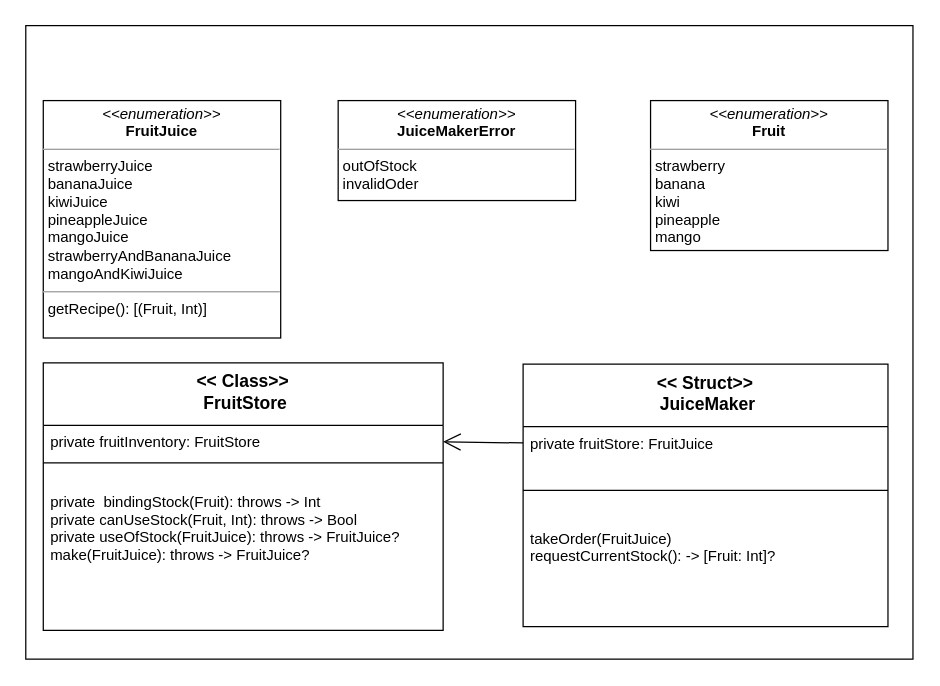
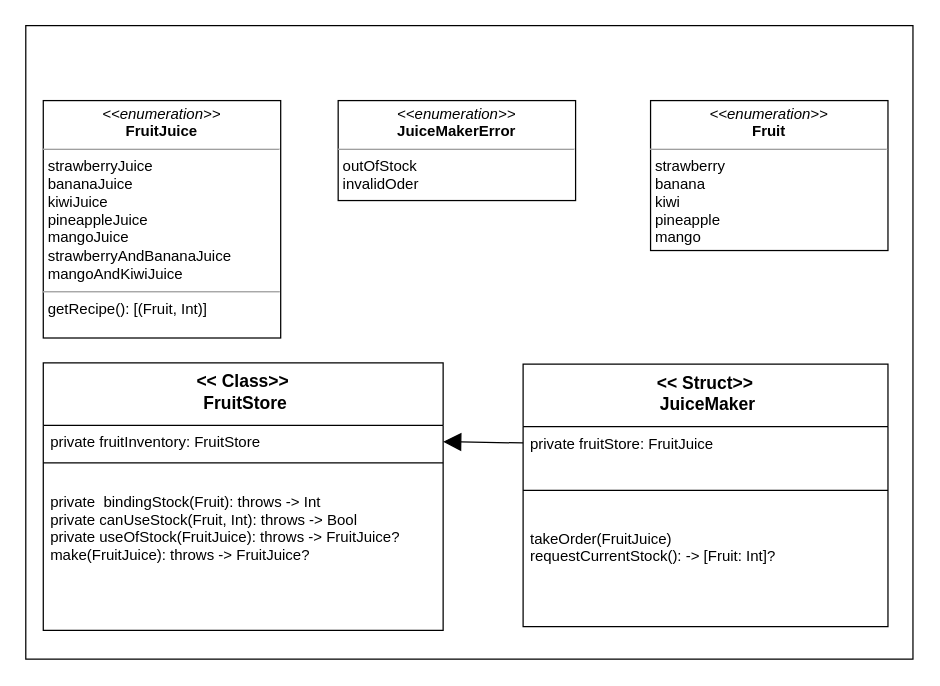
  <mxCell id="0" />
  <mxCell id="1" parent="0" />
  <mxCell id="2" value="" style="rounded=0;whiteSpace=wrap;html=1;fontSize=14;" parent="1" vertex="1"><mxGeometry x="20" y="20" width="710" height="507" as="geometry" /></mxCell>
  <mxCell id="3" value="&lt;&lt; Class&gt;&gt;&#10; FruitStore" style="swimlane;fontStyle=1;align=center;verticalAlign=top;childLayout=stackLayout;horizontal=1;startSize=50;horizontalStack=0;resizeParent=1;resizeParentMax=0;resizeLast=0;collapsible=1;marginBottom=0;fontSize=14;" parent="1" vertex="1"><mxGeometry x="34" y="290" width="320" height="214" as="geometry" /></mxCell>
  <mxCell id="4" value="private fruitInventory: FruitStore" style="text;strokeColor=none;fillColor=none;align=left;verticalAlign=top;spacingLeft=4;spacingRight=4;overflow=hidden;rotatable=0;points=[[0,0.5],[1,0.5]];portConstraint=eastwest;" parent="3" vertex="1"><mxGeometry y="50" width="320" height="26" as="geometry" /></mxCell>
  <mxCell id="5" value="" style="line;strokeWidth=1;fillColor=none;align=left;verticalAlign=middle;spacingTop=-1;spacingLeft=3;spacingRight=3;rotatable=0;labelPosition=right;points=[];portConstraint=eastwest;" parent="3" vertex="1"><mxGeometry y="76" width="320" height="8" as="geometry" /></mxCell>
  <mxCell id="6" value="&#10;private  bindingStock(Fruit): throws -&gt; Int&#10;private canUseStock(Fruit, Int): throws -&gt; Bool&#10;private useOfStock(FruitJuice): throws -&gt; FruitJuice?&#10;make(FruitJuice): throws -&gt; FruitJuice?&#10;&#10;&#10;&#10;" style="text;strokeColor=none;fillColor=none;align=left;verticalAlign=top;spacingLeft=4;spacingRight=4;overflow=hidden;rotatable=0;points=[[0,0.5],[1,0.5]];portConstraint=eastwest;" parent="3" vertex="1"><mxGeometry y="84" width="320" height="130" as="geometry" /></mxCell>
- <mxCell id="7" value="" style="endArrow=open;endFill=1;endSize=12;html=1;rounded=0;fontSize=14;entryX=1;entryY=0.5;entryDx=0;entryDy=0;exitX=0;exitY=0.5;exitDx=0;exitDy=0;" parent="1" source="10" target="4" edge="1"><mxGeometry width="160" relative="1" as="geometry"><mxPoint x="474" y="353" as="sourcePoint" /><mxPoint x="204" y="440" as="targetPoint" /></mxGeometry></mxCell>
+ <mxCell id="7" value="" style="endArrow=block;endFill=1;endSize=12;html=1;rounded=0;fontSize=14;entryX=1;entryY=0.5;entryDx=0;entryDy=0;exitX=0;exitY=0.5;exitDx=0;exitDy=0;" parent="1" source="10" target="4" edge="1"><mxGeometry width="160" relative="1" as="geometry"><mxPoint x="474" y="353" as="sourcePoint" /><mxPoint x="204" y="440" as="targetPoint" /></mxGeometry></mxCell>
  <mxCell id="8" value="&lt;p style=&quot;margin: 0px ; margin-top: 4px ; text-align: center&quot;&gt;&lt;i&gt;&amp;lt;&amp;lt;enumeration&amp;gt;&amp;gt;&lt;/i&gt;&lt;br&gt;&lt;b&gt;Fruit&lt;/b&gt;&lt;/p&gt;&lt;hr size=&quot;1&quot;&gt;&lt;p style=&quot;margin: 0px ; margin-left: 4px&quot;&gt;strawberry&lt;/p&gt;&lt;p style=&quot;margin: 0px ; margin-left: 4px&quot;&gt;banana&lt;/p&gt;&lt;p style=&quot;margin: 0px ; margin-left: 4px&quot;&gt;kiwi&lt;/p&gt;&lt;p style=&quot;margin: 0px ; margin-left: 4px&quot;&gt;pineapple&lt;/p&gt;&lt;p style=&quot;margin: 0px ; margin-left: 4px&quot;&gt;mango&lt;br&gt;&lt;/p&gt;&lt;hr size=&quot;1&quot;&gt;&lt;p style=&quot;margin: 0px ; margin-left: 4px&quot;&gt;&lt;br&gt;&lt;/p&gt;" style="verticalAlign=top;align=left;overflow=fill;fontSize=12;fontFamily=Helvetica;html=1;" parent="1" vertex="1"><mxGeometry x="520" y="80" width="190" height="120" as="geometry" /></mxCell>
  <mxCell id="9" value="&lt;&lt; Struct&gt;&gt;&#10; JuiceMaker&#10;&#10;" style="swimlane;fontStyle=1;align=center;verticalAlign=top;childLayout=stackLayout;horizontal=1;startSize=50;horizontalStack=0;resizeParent=1;resizeParentMax=0;resizeLast=0;collapsible=1;marginBottom=0;fontSize=14;" parent="1" vertex="1"><mxGeometry x="418" y="291" width="292" height="210" as="geometry" /></mxCell>
  <mxCell id="10" value="private fruitStore: FruitJuice" style="text;strokeColor=none;fillColor=none;align=left;verticalAlign=top;spacingLeft=4;spacingRight=4;overflow=hidden;rotatable=0;points=[[0,0.5],[1,0.5]];portConstraint=eastwest;" parent="9" vertex="1"><mxGeometry y="50" width="292" height="26" as="geometry" /></mxCell>
  <mxCell id="11" value="" style="line;strokeWidth=1;fillColor=none;align=left;verticalAlign=middle;spacingTop=-1;spacingLeft=3;spacingRight=3;rotatable=0;labelPosition=right;points=[];portConstraint=eastwest;" parent="9" vertex="1"><mxGeometry y="76" width="292" height="50" as="geometry" /></mxCell>
  <mxCell id="12" value="takeOrder(FruitJuice)&#10;requestCurrentStock(): -&gt; [Fruit: Int]? &#10;" style="text;strokeColor=none;fillColor=none;align=left;verticalAlign=top;spacingLeft=4;spacingRight=4;overflow=hidden;rotatable=0;points=[[0,0.5],[1,0.5]];portConstraint=eastwest;" parent="9" vertex="1"><mxGeometry y="126" width="292" height="84" as="geometry" /></mxCell>
  <mxCell id="13" value="&lt;p style=&quot;margin: 0px ; margin-top: 4px ; text-align: center&quot;&gt;&lt;i&gt;&amp;lt;&amp;lt;enumeration&amp;gt;&amp;gt;&lt;/i&gt;&lt;br&gt;&lt;b&gt;FruitJuice&lt;/b&gt;&lt;/p&gt;&lt;hr size=&quot;1&quot;&gt;&lt;p style=&quot;margin: 0px ; margin-left: 4px&quot;&gt;strawberryJuice&lt;/p&gt;&lt;p style=&quot;margin: 0px ; margin-left: 4px&quot;&gt;bananaJuice&lt;/p&gt;&lt;p style=&quot;margin: 0px ; margin-left: 4px&quot;&gt;kiwiJuice&lt;/p&gt;&lt;p style=&quot;margin: 0px ; margin-left: 4px&quot;&gt;pineappleJuice&lt;/p&gt;&lt;p style=&quot;margin: 0px ; margin-left: 4px&quot;&gt;mangoJuice&lt;br&gt;&lt;/p&gt;&lt;p style=&quot;margin: 0px ; margin-left: 4px&quot;&gt;strawberryAndBananaJuice&lt;/p&gt;&lt;p style=&quot;margin: 0px ; margin-left: 4px&quot;&gt;mangoAndKiwiJuice&lt;/p&gt;&lt;hr size=&quot;1&quot;&gt;&lt;p style=&quot;margin: 0px ; margin-left: 4px&quot;&gt;getRecipe(): [(Fruit, Int)]&lt;/p&gt;" style="verticalAlign=top;align=left;overflow=fill;fontSize=12;fontFamily=Helvetica;html=1;" parent="1" vertex="1"><mxGeometry x="34" y="80" width="190" height="190" as="geometry" /></mxCell>
  <mxCell id="14" value="&lt;p style=&quot;margin: 0px ; margin-top: 4px ; text-align: center&quot;&gt;&lt;i&gt;&amp;lt;&amp;lt;enumeration&amp;gt;&amp;gt;&lt;/i&gt;&lt;br&gt;&lt;b&gt;JuiceMakerError&lt;/b&gt;&lt;/p&gt;&lt;hr size=&quot;1&quot;&gt;&lt;p style=&quot;margin: 0px ; margin-left: 4px&quot;&gt;outOfStock&lt;/p&gt;&lt;p style=&quot;margin: 0px ; margin-left: 4px&quot;&gt;invalidOder&lt;/p&gt;&lt;hr size=&quot;1&quot;&gt;&lt;p style=&quot;margin: 0px ; margin-left: 4px&quot;&gt;&lt;br&gt;&lt;/p&gt;" style="verticalAlign=top;align=left;overflow=fill;fontSize=12;fontFamily=Helvetica;html=1;" parent="1" vertex="1"><mxGeometry x="270" y="80" width="190" height="80" as="geometry" /></mxCell>
